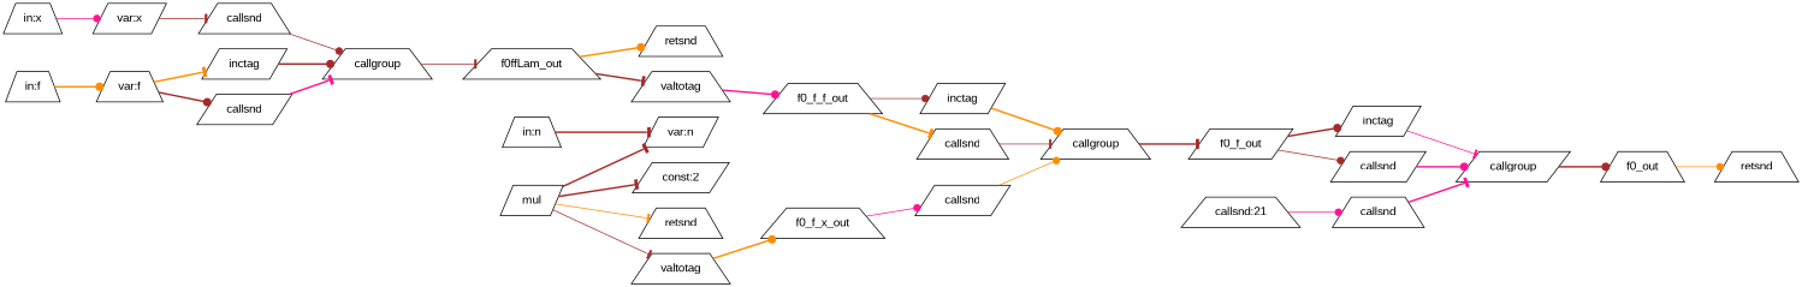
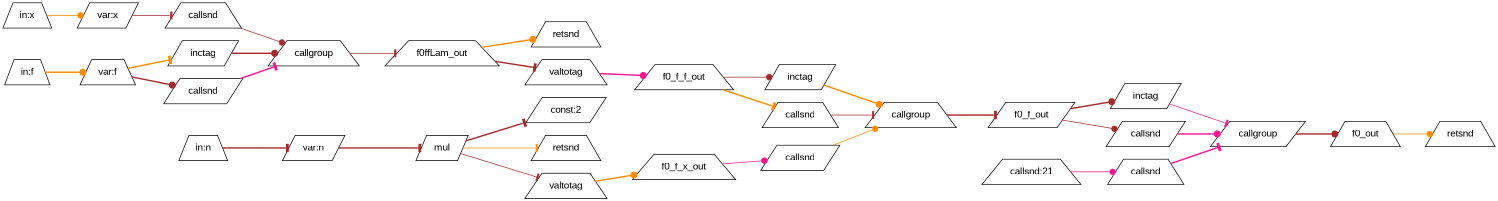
  digraph {
    fontname="Liberation Sans"
    rankdir=LR
    node [fontname="Liberation Sans" shape=trapezium]
    edge [arrowhead=dot color=brown fontname="Liberation Sans" style=bold]
    n1 [label="in:x"]
    n2 [label="var:x" shape=parallelogram]
    n3 [label=callsnd]
    n4 [label="in:f"]
    n5 [label="var:f"]
    n6 [label=inctag shape=parallelogram]
    n7 [label=callsnd shape=parallelogram]
    n8 [label=callgroup]
    f0ffLam_out
    n10 [label=retsnd]
    n11 [label=valtotag]
    f0_f_f_out
    n13 [label=inctag shape=parallelogram]
    n14 [label=callsnd]
    n15 [label=callgroup]
    n16 [label="in:n"]
    n17 [label="var:n" shape=parallelogram]
    n18 [label=mul shape=parallelogram]
    n19 [label="const:2" shape=parallelogram]
    n20 [label=retsnd]
    n21 [label=valtotag]
    f0_f_x_out
    n23 [label=callsnd shape=parallelogram]
    f0_f_out [shape=parallelogram]
    n25 [label=inctag shape=parallelogram]
    n26 [label=callsnd shape=parallelogram]
    n27 [label=callgroup shape=parallelogram]
    n28 [label="callsnd:21"]
    n29 [label=callsnd]
    f0_out
    n31 [label=retsnd]
-   n1 -> n2 [color=deeppink style=solid]
+   n1 -> n2 [color=darkorange style=solid]
    n2 -> n3 [arrowhead=tee style=solid]
    n3 -> n8 [style=solid]
    n4 -> n5 [color=darkorange]
    n5 -> n6 [arrowhead=tee color=darkorange]
    n5 -> n7
    n6 -> n8
    n7 -> n8 [arrowhead=tee color=deeppink]
    n8 -> f0ffLam_out [arrowhead=tee style=solid]
    f0ffLam_out -> n10 [color=darkorange]
    f0ffLam_out -> n11 [arrowhead=tee]
    n11 -> f0_f_f_out [color=deeppink]
    f0_f_f_out -> n13 [style=solid]
    f0_f_f_out -> n14 [arrowhead=tee color=darkorange]
    n13 -> n15 [color=darkorange]
    n14 -> n15 [arrowhead=tee style=solid]
    n15 -> f0_f_out [arrowhead=tee]
    n16 -> n17 [arrowhead=tee]
-   n18 -> n17 [arrowhead=tee]
+   n17 -> n18 [arrowhead=tee]
    n18 -> n19 [arrowhead=tee]
    n18 -> n20 [arrowhead=tee color=darkorange style=solid]
    n18 -> n21 [arrowhead=tee style=solid]
    n21 -> f0_f_x_out [color=darkorange]
    f0_f_x_out -> n23 [color=deeppink style=solid]
    n23 -> n15 [color=darkorange style=solid]
    f0_f_out -> n25
    f0_f_out -> n26 [style=solid]
    n25 -> n27 [arrowhead=tee color=deeppink style=solid]
    n26 -> n27 [color=deeppink]
    n27 -> f0_out
    n28 -> n29 [color=deeppink style=solid]
    n29 -> n27 [arrowhead=tee color=deeppink]
    f0_out -> n31 [color=darkorange style=solid]
  }
